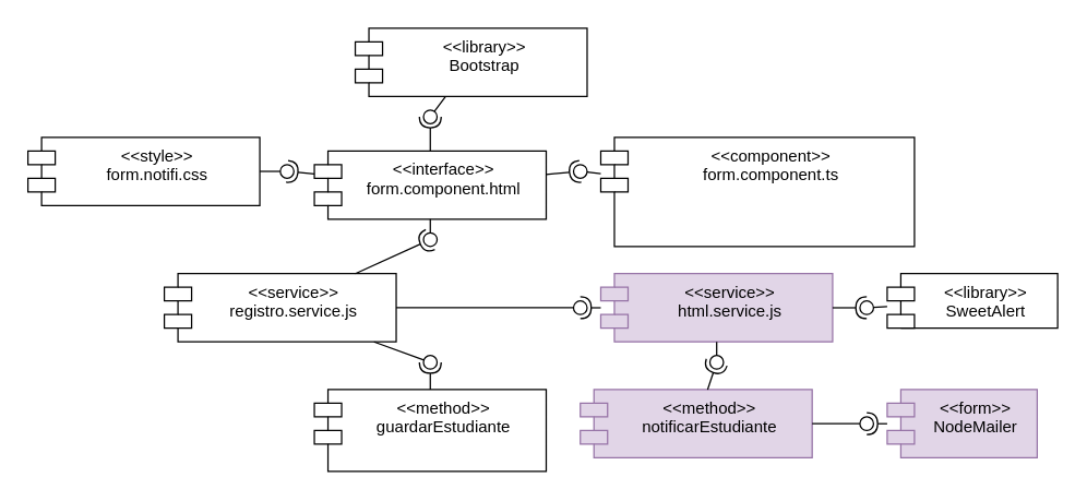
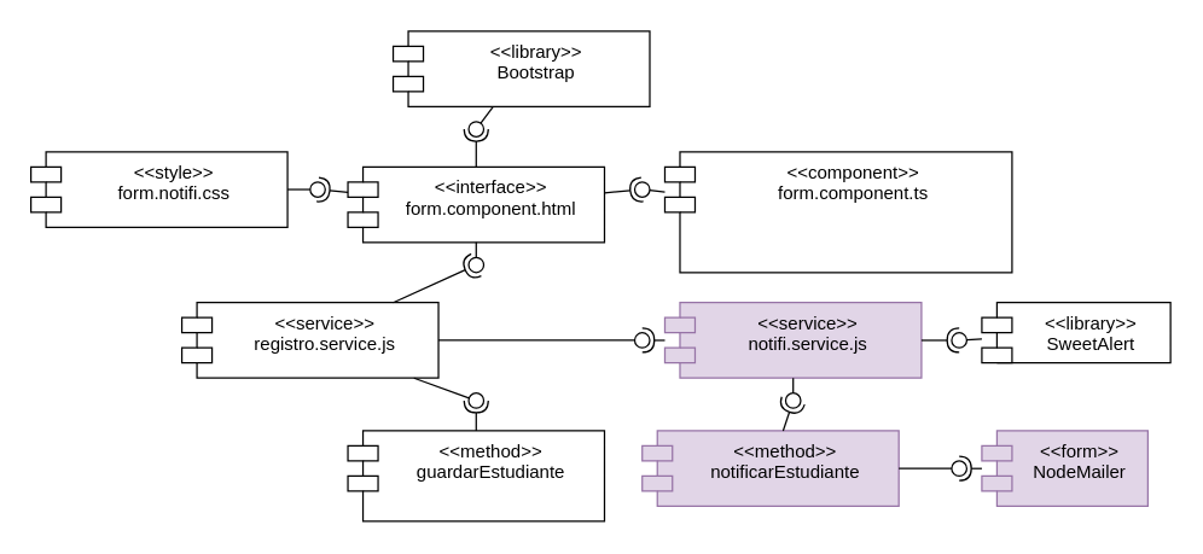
  <mxCell id="0" />
  <mxCell id="1" parent="0" />
  <mxCell id="2" value="&amp;lt;&amp;lt;interface&amp;gt;&amp;gt;&lt;br&gt;form.component.html" style="shape=module;align=left;spacingLeft=20;align=center;verticalAlign=top;whiteSpace=wrap;html=1;" parent="1" vertex="1"><mxGeometry x="230" y="110" width="170" height="50" as="geometry" /></mxCell>
  <mxCell id="3" value="&amp;lt;&amp;lt;component&amp;gt;&amp;gt;&lt;br&gt;form.component.ts" style="shape=module;align=left;spacingLeft=20;align=center;verticalAlign=top;whiteSpace=wrap;html=1;" parent="1" vertex="1"><mxGeometry x="440" y="100" width="230" height="80" as="geometry" /></mxCell>
  <mxCell id="4" value="&amp;lt;&amp;lt;style&amp;gt;&amp;gt;&lt;br&gt;form.notifi.css" style="shape=module;align=left;spacingLeft=20;align=center;verticalAlign=top;whiteSpace=wrap;html=1;" parent="1" vertex="1"><mxGeometry x="20" y="100" width="170" height="50" as="geometry" /></mxCell>
  <mxCell id="5" value="&amp;lt;&amp;lt;library&amp;gt;&amp;gt;&lt;br&gt;Bootstrap" style="shape=module;align=left;spacingLeft=20;align=center;verticalAlign=top;whiteSpace=wrap;html=1;" parent="1" vertex="1"><mxGeometry x="260" y="20" width="170" height="50" as="geometry" /></mxCell>
  <mxCell id="6" value="&amp;lt;&amp;lt;form&amp;gt;&amp;gt;&lt;br&gt;NodeMailer" style="shape=module;align=left;spacingLeft=20;align=center;verticalAlign=top;whiteSpace=wrap;html=1;fillColor=#e1d5e7;strokeColor=#9673a6;" parent="1" vertex="1"><mxGeometry x="650" y="285" width="110" height="50" as="geometry" /></mxCell>
  <mxCell id="7" value="&amp;lt;&amp;lt;library&amp;gt;&amp;gt;&lt;br&gt;SweetAlert" style="shape=module;align=left;spacingLeft=20;align=center;verticalAlign=top;whiteSpace=wrap;html=1;" parent="1" vertex="1"><mxGeometry x="650" y="200" width="125" height="40" as="geometry" /></mxCell>
  <mxCell id="8" value="&amp;lt;&amp;lt;method&amp;gt;&amp;gt;&lt;br&gt;notificarEstudiante" style="shape=module;align=left;spacingLeft=20;align=center;verticalAlign=top;whiteSpace=wrap;html=1;fillColor=#e1d5e7;strokeColor=#9673a6;" parent="1" vertex="1"><mxGeometry x="425" y="285" width="170" height="50" as="geometry" /></mxCell>
- <mxCell id="9" value="&amp;lt;&amp;lt;service&amp;gt;&amp;gt;&lt;br&gt;html.service.js" style="shape=module;align=left;spacingLeft=20;align=center;verticalAlign=top;whiteSpace=wrap;html=1;fillColor=#e1d5e7;strokeColor=#9673a6;" parent="1" vertex="1"><mxGeometry x="440" y="200" width="170" height="50" as="geometry" /></mxCell>
+ <mxCell id="9" value="&amp;lt;&amp;lt;service&amp;gt;&amp;gt;&lt;br&gt;notifi.service.js" style="shape=module;align=left;spacingLeft=20;align=center;verticalAlign=top;whiteSpace=wrap;html=1;fillColor=#e1d5e7;strokeColor=#9673a6;" parent="1" vertex="1"><mxGeometry x="440" y="200" width="170" height="50" as="geometry" /></mxCell>
  <mxCell id="10" value="&amp;lt;&amp;lt;service&amp;gt;&amp;gt;&lt;br&gt;registro.service.js" style="shape=module;align=left;spacingLeft=20;align=center;verticalAlign=top;whiteSpace=wrap;html=1;" parent="1" vertex="1"><mxGeometry x="120" y="200" width="170" height="50" as="geometry" /></mxCell>
  <mxCell id="11" value="" style="rounded=0;orthogonalLoop=1;jettySize=auto;html=1;endArrow=halfCircle;endFill=0;endSize=6;strokeWidth=1;sketch=0;" parent="1" source="2" target="13" edge="1"><mxGeometry relative="1" as="geometry"><mxPoint x="220" y="225" as="sourcePoint" /></mxGeometry></mxCell>
  <mxCell id="12" value="" style="rounded=0;orthogonalLoop=1;jettySize=auto;html=1;endArrow=oval;endFill=0;sketch=0;sourcePerimeterSpacing=0;targetPerimeterSpacing=0;endSize=10;" parent="1" source="3" target="13" edge="1"><mxGeometry relative="1" as="geometry"><mxPoint x="180" y="225" as="sourcePoint" /></mxGeometry></mxCell>
  <mxCell id="13" value="" style="ellipse;whiteSpace=wrap;html=1;align=center;aspect=fixed;fillColor=none;strokeColor=none;resizable=0;perimeter=centerPerimeter;rotatable=0;allowArrows=0;points=[];outlineConnect=1;" parent="1" vertex="1"><mxGeometry x="420" y="120" width="10" height="10" as="geometry" /></mxCell>
  <mxCell id="14" value="" style="rounded=0;orthogonalLoop=1;jettySize=auto;html=1;endArrow=halfCircle;endFill=0;endSize=6;strokeWidth=1;sketch=0;" parent="1" source="2" target="16" edge="1"><mxGeometry relative="1" as="geometry"><mxPoint x="230" y="125" as="sourcePoint" /></mxGeometry></mxCell>
  <mxCell id="15" value="" style="rounded=0;orthogonalLoop=1;jettySize=auto;html=1;endArrow=oval;endFill=0;sketch=0;sourcePerimeterSpacing=0;targetPerimeterSpacing=0;endSize=10;" parent="1" source="4" target="16" edge="1"><mxGeometry relative="1" as="geometry"><mxPoint x="190" y="125" as="sourcePoint" /></mxGeometry></mxCell>
  <mxCell id="16" value="" style="ellipse;whiteSpace=wrap;html=1;align=center;aspect=fixed;fillColor=none;strokeColor=none;resizable=0;perimeter=centerPerimeter;rotatable=0;allowArrows=0;points=[];outlineConnect=1;" parent="1" vertex="1"><mxGeometry x="205" y="120" width="10" height="10" as="geometry" /></mxCell>
  <mxCell id="17" value="" style="rounded=0;orthogonalLoop=1;jettySize=auto;html=1;endArrow=halfCircle;endFill=0;endSize=6;strokeWidth=1;sketch=0;" parent="1" source="10" target="19" edge="1"><mxGeometry relative="1" as="geometry"><mxPoint x="360" y="185" as="sourcePoint" /></mxGeometry></mxCell>
  <mxCell id="18" value="" style="rounded=0;orthogonalLoop=1;jettySize=auto;html=1;endArrow=oval;endFill=0;sketch=0;sourcePerimeterSpacing=0;targetPerimeterSpacing=0;endSize=10;" parent="1" source="2" target="19" edge="1"><mxGeometry relative="1" as="geometry"><mxPoint x="320" y="185" as="sourcePoint" /></mxGeometry></mxCell>
  <mxCell id="19" value="" style="ellipse;whiteSpace=wrap;html=1;align=center;aspect=fixed;fillColor=none;strokeColor=none;resizable=0;perimeter=centerPerimeter;rotatable=0;allowArrows=0;points=[];outlineConnect=1;" parent="1" vertex="1"><mxGeometry x="310" y="170" width="10" height="10" as="geometry" /></mxCell>
  <mxCell id="20" value="&amp;lt;&amp;lt;method&amp;gt;&amp;gt;&lt;br&gt;guardarEstudiante" style="shape=module;align=left;spacingLeft=20;align=center;verticalAlign=top;whiteSpace=wrap;html=1;" parent="1" vertex="1"><mxGeometry x="230" y="285" width="170" height="60" as="geometry" /></mxCell>
  <mxCell id="21" value="" style="rounded=0;orthogonalLoop=1;jettySize=auto;html=1;endArrow=halfCircle;endFill=0;endSize=6;strokeWidth=1;sketch=0;" parent="1" source="2" target="23" edge="1"><mxGeometry relative="1" as="geometry"><mxPoint x="320" y="125" as="sourcePoint" /></mxGeometry></mxCell>
  <mxCell id="22" value="" style="rounded=0;orthogonalLoop=1;jettySize=auto;html=1;endArrow=oval;endFill=0;sketch=0;sourcePerimeterSpacing=0;targetPerimeterSpacing=0;endSize=10;" parent="1" source="5" target="23" edge="1"><mxGeometry relative="1" as="geometry"><mxPoint x="290" y="85" as="sourcePoint" /></mxGeometry></mxCell>
  <mxCell id="23" value="" style="ellipse;whiteSpace=wrap;html=1;align=center;aspect=fixed;fillColor=none;strokeColor=none;resizable=0;perimeter=centerPerimeter;rotatable=0;allowArrows=0;points=[];outlineConnect=1;" parent="1" vertex="1"><mxGeometry x="310" y="80" width="10" height="10" as="geometry" /></mxCell>
  <mxCell id="24" value="" style="rounded=0;orthogonalLoop=1;jettySize=auto;html=1;endArrow=halfCircle;endFill=0;endSize=6;strokeWidth=1;sketch=0;" parent="1" source="20" target="26" edge="1"><mxGeometry relative="1" as="geometry"><mxPoint x="520" y="265" as="sourcePoint" /></mxGeometry></mxCell>
  <mxCell id="25" value="" style="rounded=0;orthogonalLoop=1;jettySize=auto;html=1;endArrow=oval;endFill=0;sketch=0;sourcePerimeterSpacing=0;targetPerimeterSpacing=0;endSize=10;" parent="1" source="10" target="26" edge="1"><mxGeometry relative="1" as="geometry"><mxPoint x="480" y="265" as="sourcePoint" /></mxGeometry></mxCell>
  <mxCell id="26" value="" style="ellipse;whiteSpace=wrap;html=1;align=center;aspect=fixed;fillColor=none;strokeColor=none;resizable=0;perimeter=centerPerimeter;rotatable=0;allowArrows=0;points=[];outlineConnect=1;" parent="1" vertex="1"><mxGeometry x="310" y="260" width="10" height="10" as="geometry" /></mxCell>
  <mxCell id="27" value="" style="rounded=0;orthogonalLoop=1;jettySize=auto;html=1;endArrow=halfCircle;endFill=0;endSize=6;strokeWidth=1;sketch=0;" parent="1" source="9" target="29" edge="1"><mxGeometry relative="1" as="geometry"><mxPoint x="520" y="305" as="sourcePoint" /></mxGeometry></mxCell>
  <mxCell id="28" value="" style="rounded=0;orthogonalLoop=1;jettySize=auto;html=1;endArrow=oval;endFill=0;sketch=0;sourcePerimeterSpacing=0;targetPerimeterSpacing=0;endSize=10;" parent="1" source="10" target="29" edge="1"><mxGeometry relative="1" as="geometry"><mxPoint x="480" y="305" as="sourcePoint" /></mxGeometry></mxCell>
  <mxCell id="29" value="" style="ellipse;whiteSpace=wrap;html=1;align=center;aspect=fixed;fillColor=none;strokeColor=none;resizable=0;perimeter=centerPerimeter;rotatable=0;allowArrows=0;points=[];outlineConnect=1;" parent="1" vertex="1"><mxGeometry x="420" y="220" width="10" height="10" as="geometry" /></mxCell>
  <mxCell id="30" value="" style="rounded=0;orthogonalLoop=1;jettySize=auto;html=1;endArrow=halfCircle;endFill=0;endSize=6;strokeWidth=1;sketch=0;" parent="1" source="9" target="32" edge="1"><mxGeometry relative="1" as="geometry"><mxPoint x="630" y="330" as="sourcePoint" /></mxGeometry></mxCell>
  <mxCell id="31" value="" style="rounded=0;orthogonalLoop=1;jettySize=auto;html=1;endArrow=oval;endFill=0;sketch=0;sourcePerimeterSpacing=0;targetPerimeterSpacing=0;endSize=10;" parent="1" source="7" target="32" edge="1"><mxGeometry relative="1" as="geometry"><mxPoint x="590" y="330" as="sourcePoint" /></mxGeometry></mxCell>
  <mxCell id="32" value="" style="ellipse;whiteSpace=wrap;html=1;align=center;aspect=fixed;fillColor=none;strokeColor=none;resizable=0;perimeter=centerPerimeter;rotatable=0;allowArrows=0;points=[];outlineConnect=1;" parent="1" vertex="1"><mxGeometry x="630" y="220" width="10" height="10" as="geometry" /></mxCell>
  <mxCell id="33" value="" style="rounded=0;orthogonalLoop=1;jettySize=auto;html=1;endArrow=halfCircle;endFill=0;endSize=6;strokeWidth=1;sketch=0;" parent="1" source="8" target="35" edge="1"><mxGeometry relative="1" as="geometry"><mxPoint x="720" y="325" as="sourcePoint" /></mxGeometry></mxCell>
  <mxCell id="34" value="" style="rounded=0;orthogonalLoop=1;jettySize=auto;html=1;endArrow=oval;endFill=0;sketch=0;sourcePerimeterSpacing=0;targetPerimeterSpacing=0;endSize=10;" parent="1" source="9" target="35" edge="1"><mxGeometry relative="1" as="geometry"><mxPoint x="680" y="325" as="sourcePoint" /></mxGeometry></mxCell>
  <mxCell id="35" value="" style="ellipse;whiteSpace=wrap;html=1;align=center;aspect=fixed;fillColor=none;strokeColor=none;resizable=0;perimeter=centerPerimeter;rotatable=0;allowArrows=0;points=[];outlineConnect=1;" parent="1" vertex="1"><mxGeometry x="520" y="260" width="10" height="10" as="geometry" /></mxCell>
  <mxCell id="36" value="" style="rounded=0;orthogonalLoop=1;jettySize=auto;html=1;endArrow=halfCircle;endFill=0;endSize=6;strokeWidth=1;sketch=0;" parent="1" source="6" target="38" edge="1"><mxGeometry relative="1" as="geometry"><mxPoint x="610" y="405" as="sourcePoint" /></mxGeometry></mxCell>
  <mxCell id="37" value="" style="rounded=0;orthogonalLoop=1;jettySize=auto;html=1;endArrow=oval;endFill=0;sketch=0;sourcePerimeterSpacing=0;targetPerimeterSpacing=0;endSize=10;" parent="1" source="8" target="38" edge="1"><mxGeometry relative="1" as="geometry"><mxPoint x="570" y="405" as="sourcePoint" /></mxGeometry></mxCell>
  <mxCell id="38" value="" style="ellipse;whiteSpace=wrap;html=1;align=center;aspect=fixed;fillColor=none;strokeColor=none;resizable=0;perimeter=centerPerimeter;rotatable=0;allowArrows=0;points=[];outlineConnect=1;" parent="1" vertex="1"><mxGeometry x="630" y="305" width="10" height="10" as="geometry" /></mxCell>
